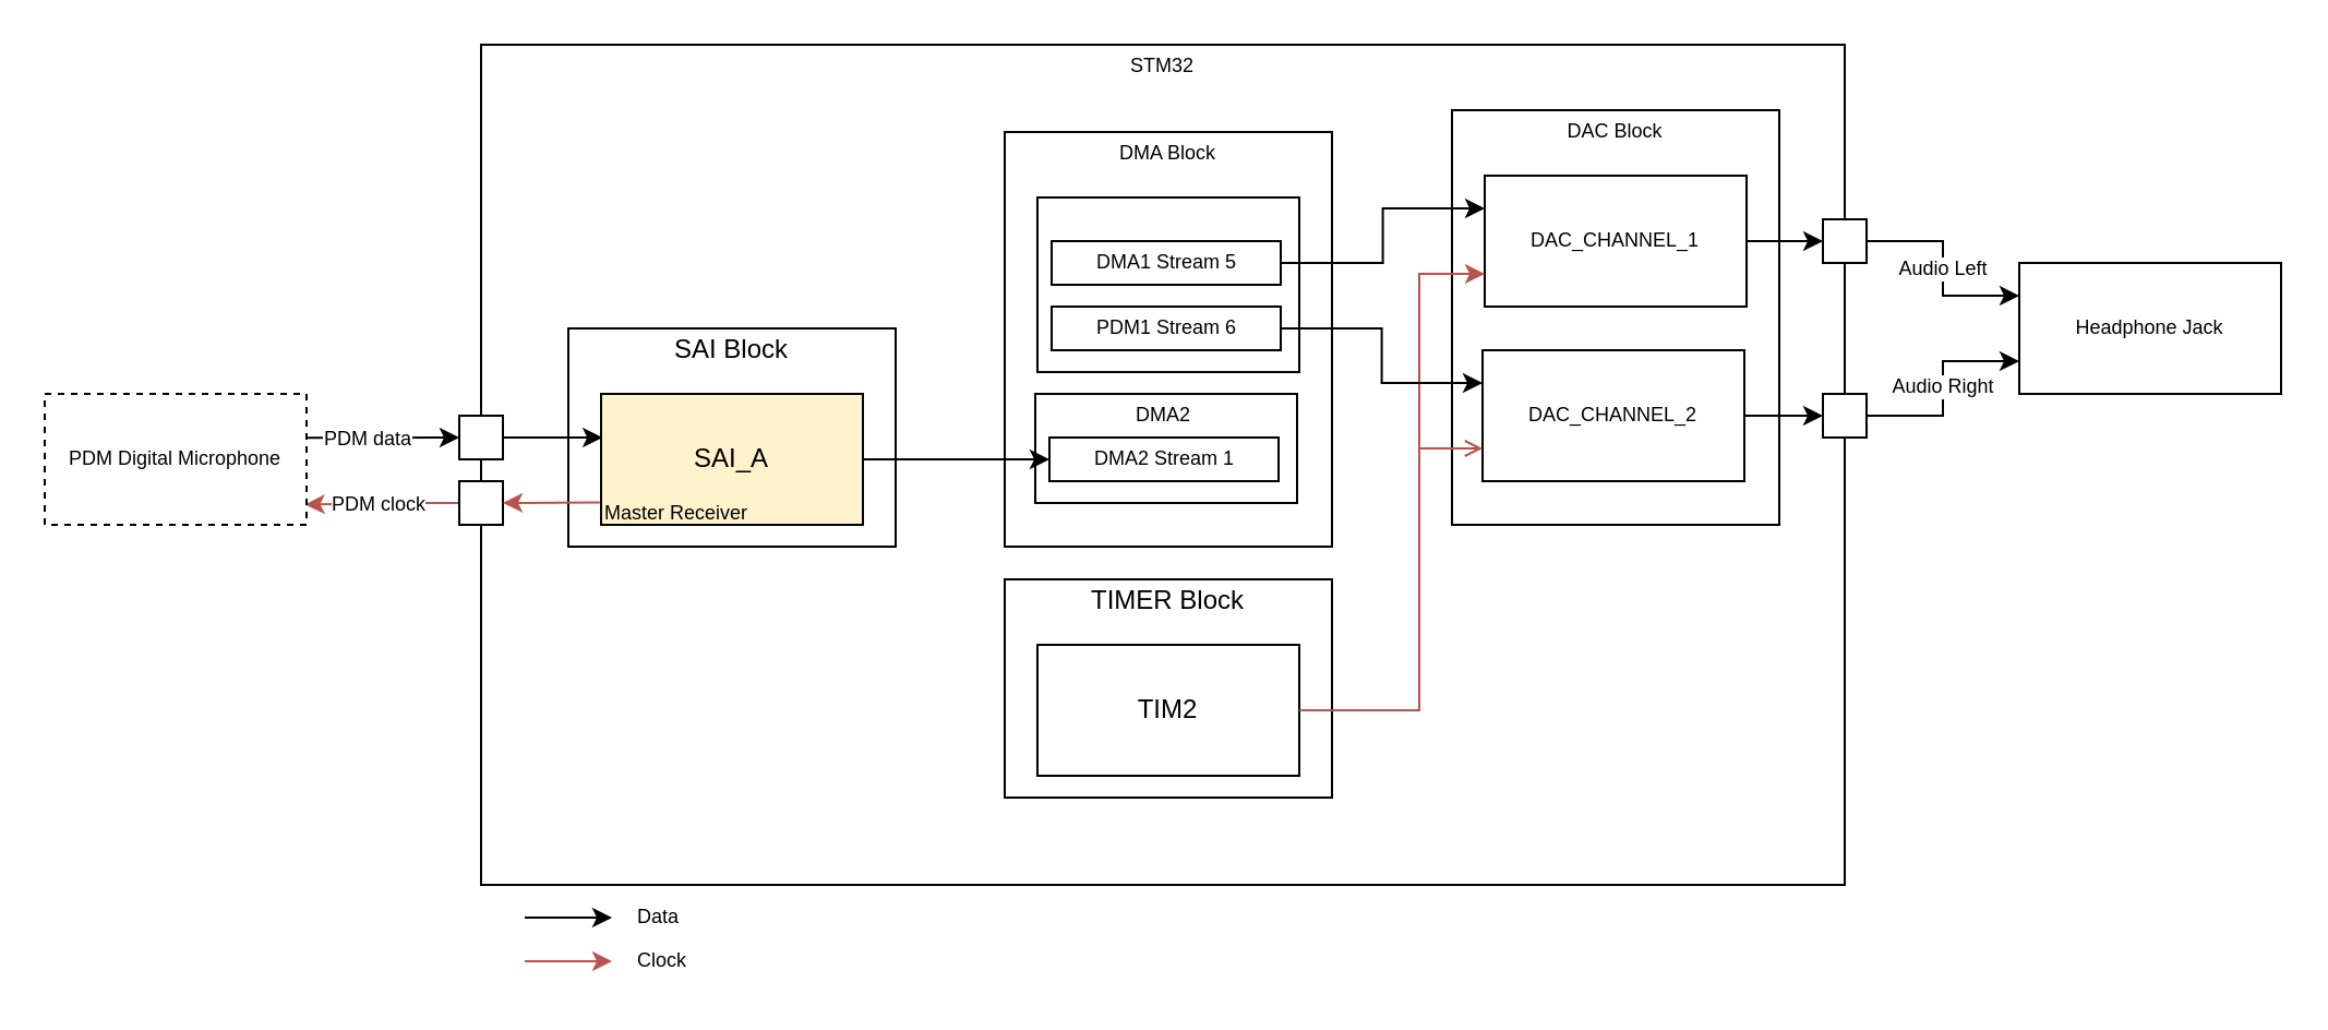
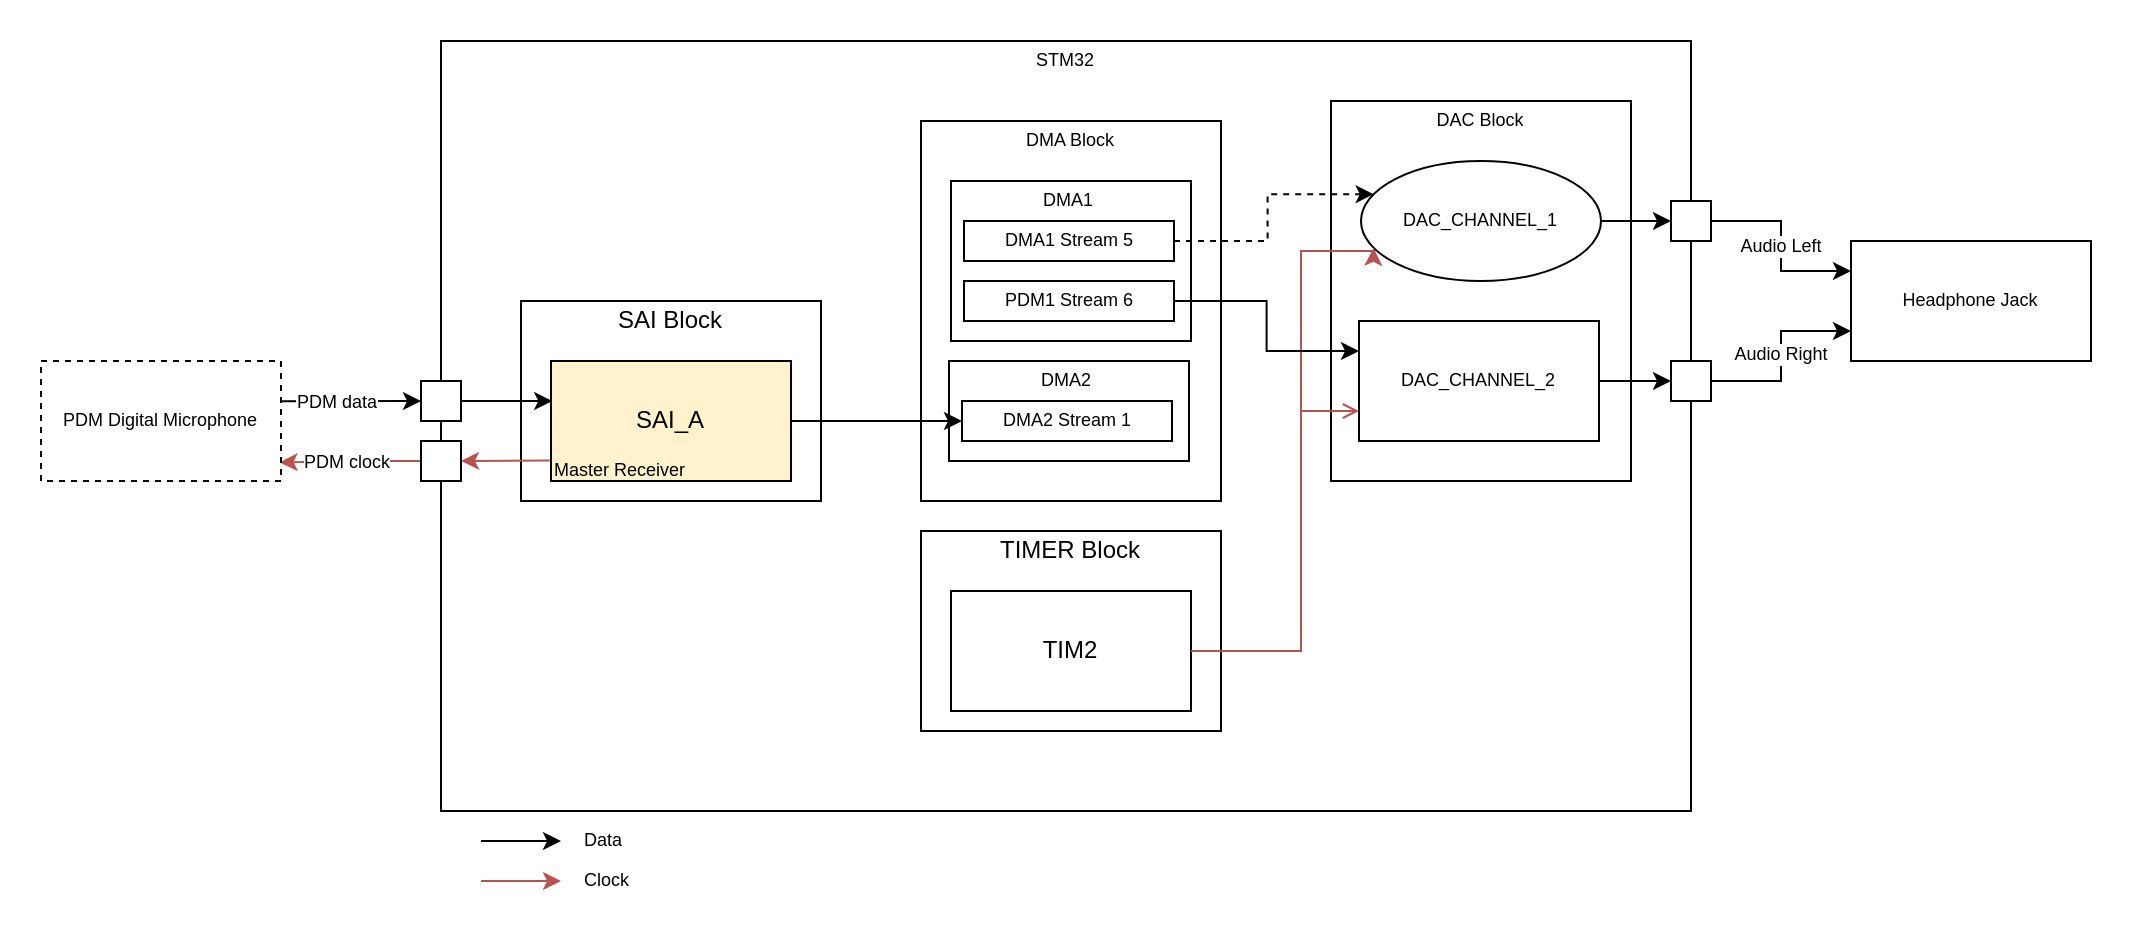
  <mxCell id="0" />
  <mxCell id="1" parent="0" />
  <mxCell id="2" value="" style="rounded=0;whiteSpace=wrap;html=1;fontSize=9;align=center;" parent="1" vertex="1"><mxGeometry x="220" y="20" width="625" height="385" as="geometry" /></mxCell>
  <mxCell id="3" value="" style="group" parent="1" vertex="1" connectable="0"><mxGeometry x="260" y="150" width="150" height="100" as="geometry" /></mxCell>
  <mxCell id="4" value="" style="rounded=0;whiteSpace=wrap;html=1;" parent="3" vertex="1"><mxGeometry width="150" height="100" as="geometry" /></mxCell>
  <mxCell id="5" value="SAI Block" style="text;html=1;strokeColor=none;fillColor=none;align=center;verticalAlign=middle;whiteSpace=wrap;rounded=0;" parent="3" vertex="1"><mxGeometry width="150" height="20" as="geometry" /></mxCell>
  <mxCell id="6" value="SAI_A" style="rounded=0;whiteSpace=wrap;html=1;fillColor=#fff2cc;" parent="3" vertex="1"><mxGeometry x="15" y="30" width="120" height="60" as="geometry" /></mxCell>
  <mxCell id="7" value="Master Receiver" style="text;html=1;strokeColor=none;fillColor=none;align=left;verticalAlign=middle;whiteSpace=wrap;rounded=0;fontSize=9;" parent="3" vertex="1"><mxGeometry x="15" y="80" width="75" height="10" as="geometry" /></mxCell>
  <mxCell id="8" value="" style="group" parent="1" vertex="1" connectable="0"><mxGeometry x="665" y="50" width="150" height="190" as="geometry" /></mxCell>
  <mxCell id="9" value="" style="rounded=0;whiteSpace=wrap;html=1;fontSize=9;align=left;" parent="8" vertex="1"><mxGeometry width="150" height="190" as="geometry" /></mxCell>
- <mxCell id="10" value="DAC_CHANNEL_1" style="rounded=0;whiteSpace=wrap;html=1;fontSize=9;align=center;" parent="8" vertex="1"><mxGeometry x="15" y="30" width="120" height="60" as="geometry" /></mxCell>
+ <mxCell id="10" value="DAC_CHANNEL_1" style="ellipse;whiteSpace=wrap;html=1;fontSize=9;align=center;" parent="8" vertex="1"><mxGeometry x="15" y="30" width="120" height="60" as="geometry" /></mxCell>
  <mxCell id="11" value="DAC Block" style="text;html=1;strokeColor=none;fillColor=none;align=center;verticalAlign=middle;whiteSpace=wrap;rounded=0;fontSize=9;" parent="8" vertex="1"><mxGeometry width="150" height="20" as="geometry" /></mxCell>
  <mxCell id="12" value="DAC_CHANNEL_2" style="rounded=0;whiteSpace=wrap;html=1;fontSize=9;align=center;" parent="8" vertex="1"><mxGeometry x="14" y="110" width="120" height="60" as="geometry" /></mxCell>
  <mxCell id="13" value="" style="group" parent="1" vertex="1" connectable="0"><mxGeometry x="460" y="265" width="150" height="100" as="geometry" /></mxCell>
  <mxCell id="14" value="" style="rounded=0;whiteSpace=wrap;html=1;" parent="13" vertex="1"><mxGeometry width="150" height="100" as="geometry" /></mxCell>
  <mxCell id="15" value="TIMER Block" style="text;html=1;strokeColor=none;fillColor=none;align=center;verticalAlign=middle;whiteSpace=wrap;rounded=0;" parent="13" vertex="1"><mxGeometry width="150" height="20" as="geometry" /></mxCell>
  <mxCell id="16" value="TIM2" style="rounded=0;whiteSpace=wrap;html=1;" parent="13" vertex="1"><mxGeometry x="15" y="30" width="120" height="60" as="geometry" /></mxCell>
  <mxCell id="17" value="" style="group;align=center;" parent="1" vertex="1" connectable="0"><mxGeometry x="460" y="60" width="150" height="200" as="geometry" /></mxCell>
  <mxCell id="18" value="" style="rounded=0;whiteSpace=wrap;html=1;fontSize=9;align=left;" parent="17" vertex="1"><mxGeometry width="150" height="190" as="geometry" /></mxCell>
  <mxCell id="19" value="" style="rounded=0;whiteSpace=wrap;html=1;fontSize=9;align=center;" parent="17" vertex="1"><mxGeometry x="15" y="30" width="120" height="80" as="geometry" /></mxCell>
  <mxCell id="20" value="DMA Block" style="text;html=1;strokeColor=none;fillColor=none;align=center;verticalAlign=middle;whiteSpace=wrap;rounded=0;fontSize=9;" parent="17" vertex="1"><mxGeometry width="150" height="20" as="geometry" /></mxCell>
+ <mxCell id="21" value="DMA1" style="text;html=1;strokeColor=none;fillColor=none;align=center;verticalAlign=middle;whiteSpace=wrap;rounded=0;fontSize=9;" parent="17" vertex="1"><mxGeometry x="16" y="30" width="116" height="20" as="geometry" /></mxCell>
  <mxCell id="22" value="DMA1 Stream 5" style="rounded=0;whiteSpace=wrap;html=1;fontSize=9;align=center;" parent="17" vertex="1"><mxGeometry x="21.5" y="50" width="105" height="20" as="geometry" /></mxCell>
  <mxCell id="23" value="PDM1 Stream 6" style="rounded=0;whiteSpace=wrap;html=1;fontSize=9;align=center;" parent="17" vertex="1"><mxGeometry x="21.5" y="80" width="105" height="20" as="geometry" /></mxCell>
  <mxCell id="24" value="" style="rounded=0;whiteSpace=wrap;html=1;fontSize=9;align=center;" parent="17" vertex="1"><mxGeometry x="14" y="120" width="120" height="50" as="geometry" /></mxCell>
  <mxCell id="25" value="DMA2" style="text;html=1;strokeColor=none;fillColor=none;align=center;verticalAlign=middle;whiteSpace=wrap;rounded=0;fontSize=9;" parent="17" vertex="1"><mxGeometry x="15" y="120" width="116" height="20" as="geometry" /></mxCell>
  <mxCell id="26" value="DMA2 Stream 1" style="rounded=0;whiteSpace=wrap;html=1;fontSize=9;align=center;" parent="17" vertex="1"><mxGeometry x="20.5" y="140" width="105" height="20" as="geometry" /></mxCell>
  <mxCell id="27" style="edgeStyle=orthogonalEdgeStyle;rounded=0;orthogonalLoop=1;jettySize=auto;html=1;exitX=1;exitY=0.5;exitDx=0;exitDy=0;entryX=0.005;entryY=0.334;entryDx=0;entryDy=0;entryPerimeter=0;fontSize=9;" parent="1" source="28" target="6" edge="1"><mxGeometry relative="1" as="geometry" /></mxCell>
  <mxCell id="28" value="" style="rounded=0;whiteSpace=wrap;html=1;fontSize=9;align=center;" parent="1" vertex="1"><mxGeometry x="210" y="190" width="20" height="20" as="geometry" /></mxCell>
  <mxCell id="29" style="edgeStyle=orthogonalEdgeStyle;rounded=0;orthogonalLoop=1;jettySize=auto;html=1;exitX=0;exitY=0.5;exitDx=0;exitDy=0;entryX=0.994;entryY=0.846;entryDx=0;entryDy=0;entryPerimeter=0;fontSize=9;fillColor=#f8cecc;strokeColor=#b85450;" parent="1" source="31" target="32" edge="1"><mxGeometry relative="1" as="geometry" /></mxCell>
  <mxCell id="30" value="PDM clock" style="edgeLabel;html=1;align=center;verticalAlign=middle;resizable=0;points=[];fontSize=9;" parent="29" vertex="1" connectable="0"><mxGeometry x="0.076" relative="1" as="geometry"><mxPoint as="offset" /></mxGeometry></mxCell>
  <mxCell id="31" value="" style="rounded=0;whiteSpace=wrap;html=1;fontSize=9;align=center;" parent="1" vertex="1"><mxGeometry x="210" y="220" width="20" height="20" as="geometry" /></mxCell>
  <mxCell id="32" value="PDM Digital Microphone" style="rounded=0;whiteSpace=wrap;html=1;fontSize=9;align=center;dashed=1;" parent="1" vertex="1"><mxGeometry x="20" y="180" width="120" height="60" as="geometry" /></mxCell>
  <mxCell id="33" value="" style="endArrow=classic;html=1;fontSize=9;entryX=0;entryY=0.5;entryDx=0;entryDy=0;exitX=0.999;exitY=0.336;exitDx=0;exitDy=0;exitPerimeter=0;" parent="1" source="32" target="28" edge="1"><mxGeometry width="50" height="50" relative="1" as="geometry"><mxPoint x="170" y="190" as="sourcePoint" /><mxPoint x="210" y="110" as="targetPoint" /></mxGeometry></mxCell>
  <mxCell id="34" value="PDM data" style="edgeLabel;html=1;align=center;verticalAlign=middle;resizable=0;points=[];fontSize=9;" parent="33" vertex="1" connectable="0"><mxGeometry x="-0.214" relative="1" as="geometry"><mxPoint as="offset" /></mxGeometry></mxCell>
  <mxCell id="35" value="" style="endArrow=classic;html=1;fontSize=9;entryX=1;entryY=0.5;entryDx=0;entryDy=0;exitX=-0.005;exitY=0.829;exitDx=0;exitDy=0;exitPerimeter=0;fillColor=#f8cecc;strokeColor=#b85450;" parent="1" source="6" target="31" edge="1"><mxGeometry width="50" height="50" relative="1" as="geometry"><mxPoint x="200" y="270" as="sourcePoint" /><mxPoint x="200" y="260" as="targetPoint" /></mxGeometry></mxCell>
  <mxCell id="36" style="edgeStyle=orthogonalEdgeStyle;rounded=0;orthogonalLoop=1;jettySize=auto;html=1;exitX=1;exitY=0.5;exitDx=0;exitDy=0;entryX=0;entryY=0.5;entryDx=0;entryDy=0;fontSize=9;" parent="1" source="6" target="26" edge="1"><mxGeometry relative="1" as="geometry" /></mxCell>
  <mxCell id="37" style="edgeStyle=orthogonalEdgeStyle;rounded=0;orthogonalLoop=1;jettySize=auto;html=1;exitX=1;exitY=0.5;exitDx=0;exitDy=0;entryX=0;entryY=0.75;entryDx=0;entryDy=0;fontSize=9;fillColor=#f8cecc;strokeColor=#b85450;" parent="1" source="16" target="10" edge="1"><mxGeometry relative="1" as="geometry"><Array as="points"><mxPoint x="650" y="325" /><mxPoint x="650" y="125" /></Array></mxGeometry></mxCell>
  <mxCell id="38" style="edgeStyle=orthogonalEdgeStyle;rounded=0;orthogonalLoop=1;jettySize=auto;html=1;exitX=1;exitY=0.5;exitDx=0;exitDy=0;entryX=0;entryY=0.75;entryDx=0;entryDy=0;fontSize=9;fillColor=#f8cecc;strokeColor=#b85450;endArrow=open;" parent="1" source="16" target="12" edge="1"><mxGeometry relative="1" as="geometry"><Array as="points"><mxPoint x="650" y="325" /><mxPoint x="650" y="205" /></Array></mxGeometry></mxCell>
  <mxCell id="39" value="Audio Left" style="edgeStyle=orthogonalEdgeStyle;rounded=0;orthogonalLoop=1;jettySize=auto;html=1;exitX=1;exitY=0.5;exitDx=0;exitDy=0;entryX=0;entryY=0.25;entryDx=0;entryDy=0;fontSize=9;" parent="1" source="40" target="46" edge="1"><mxGeometry relative="1" as="geometry" /></mxCell>
  <mxCell id="40" value="" style="rounded=0;whiteSpace=wrap;html=1;fontSize=9;align=center;" parent="1" vertex="1"><mxGeometry x="835" y="100" width="20" height="20" as="geometry" /></mxCell>
  <mxCell id="41" value="Audio Right" style="edgeStyle=orthogonalEdgeStyle;rounded=0;orthogonalLoop=1;jettySize=auto;html=1;exitX=1;exitY=0.5;exitDx=0;exitDy=0;entryX=0;entryY=0.75;entryDx=0;entryDy=0;fontSize=9;" parent="1" source="42" target="46" edge="1"><mxGeometry relative="1" as="geometry" /></mxCell>
  <mxCell id="42" value="" style="rounded=0;whiteSpace=wrap;html=1;fontSize=9;align=center;" parent="1" vertex="1"><mxGeometry x="835" y="180" width="20" height="20" as="geometry" /></mxCell>
  <mxCell id="43" style="edgeStyle=orthogonalEdgeStyle;rounded=0;orthogonalLoop=1;jettySize=auto;html=1;exitX=1;exitY=0.5;exitDx=0;exitDy=0;entryX=0;entryY=0.5;entryDx=0;entryDy=0;fontSize=9;" parent="1" source="12" target="42" edge="1"><mxGeometry relative="1" as="geometry" /></mxCell>
  <mxCell id="44" style="edgeStyle=orthogonalEdgeStyle;rounded=0;orthogonalLoop=1;jettySize=auto;html=1;exitX=1;exitY=0.5;exitDx=0;exitDy=0;entryX=0;entryY=0.5;entryDx=0;entryDy=0;fontSize=9;" parent="1" source="10" target="40" edge="1"><mxGeometry relative="1" as="geometry" /></mxCell>
  <mxCell id="45" value="STM32" style="text;html=1;strokeColor=none;fillColor=none;align=center;verticalAlign=middle;whiteSpace=wrap;rounded=0;fontSize=9;" parent="1" vertex="1"><mxGeometry x="220" y="20" width="625" height="20" as="geometry" /></mxCell>
  <mxCell id="46" value="Headphone Jack" style="rounded=0;whiteSpace=wrap;html=1;fontSize=9;align=center;" parent="1" vertex="1"><mxGeometry x="925" y="120" width="120" height="60" as="geometry" /></mxCell>
- <mxCell id="47" style="edgeStyle=orthogonalEdgeStyle;rounded=0;orthogonalLoop=1;jettySize=auto;html=1;exitX=1;exitY=0.5;exitDx=0;exitDy=0;fontSize=9;entryX=0;entryY=0.25;entryDx=0;entryDy=0;" parent="1" source="22" target="10" edge="1"><mxGeometry relative="1" as="geometry" /></mxCell>
+ <mxCell id="47" style="edgeStyle=orthogonalEdgeStyle;rounded=0;orthogonalLoop=1;jettySize=auto;html=1;exitX=1;exitY=0.5;exitDx=0;exitDy=0;fontSize=9;entryX=0;entryY=0.25;entryDx=0;entryDy=0;dashed=1;" parent="1" source="22" target="10" edge="1"><mxGeometry relative="1" as="geometry" /></mxCell>
  <mxCell id="48" style="edgeStyle=orthogonalEdgeStyle;rounded=0;orthogonalLoop=1;jettySize=auto;html=1;exitX=1;exitY=0.5;exitDx=0;exitDy=0;entryX=0;entryY=0.25;entryDx=0;entryDy=0;fontSize=9;" parent="1" source="23" target="12" edge="1"><mxGeometry relative="1" as="geometry" /></mxCell>
  <mxCell id="49" value="" style="endArrow=classic;html=1;fontSize=9;" parent="1" edge="1"><mxGeometry width="50" height="50" relative="1" as="geometry"><mxPoint x="240" y="420" as="sourcePoint" /><mxPoint x="280" y="420" as="targetPoint" /></mxGeometry></mxCell>
  <mxCell id="50" value="Data" style="text;html=1;strokeColor=none;fillColor=none;align=left;verticalAlign=middle;whiteSpace=wrap;rounded=0;fontSize=9;" parent="1" vertex="1"><mxGeometry x="290" y="410" width="40" height="20" as="geometry" /></mxCell>
  <mxCell id="51" value="" style="endArrow=classic;html=1;fontSize=9;fillColor=#f8cecc;strokeColor=#b85450;" parent="1" edge="1"><mxGeometry width="50" height="50" relative="1" as="geometry"><mxPoint x="240" y="440" as="sourcePoint" /><mxPoint x="280" y="440" as="targetPoint" /></mxGeometry></mxCell>
  <mxCell id="52" value="Clock" style="text;html=1;strokeColor=none;fillColor=none;align=left;verticalAlign=middle;whiteSpace=wrap;rounded=0;fontSize=9;" parent="1" vertex="1"><mxGeometry x="290" y="430" width="40" height="20" as="geometry" /></mxCell>
